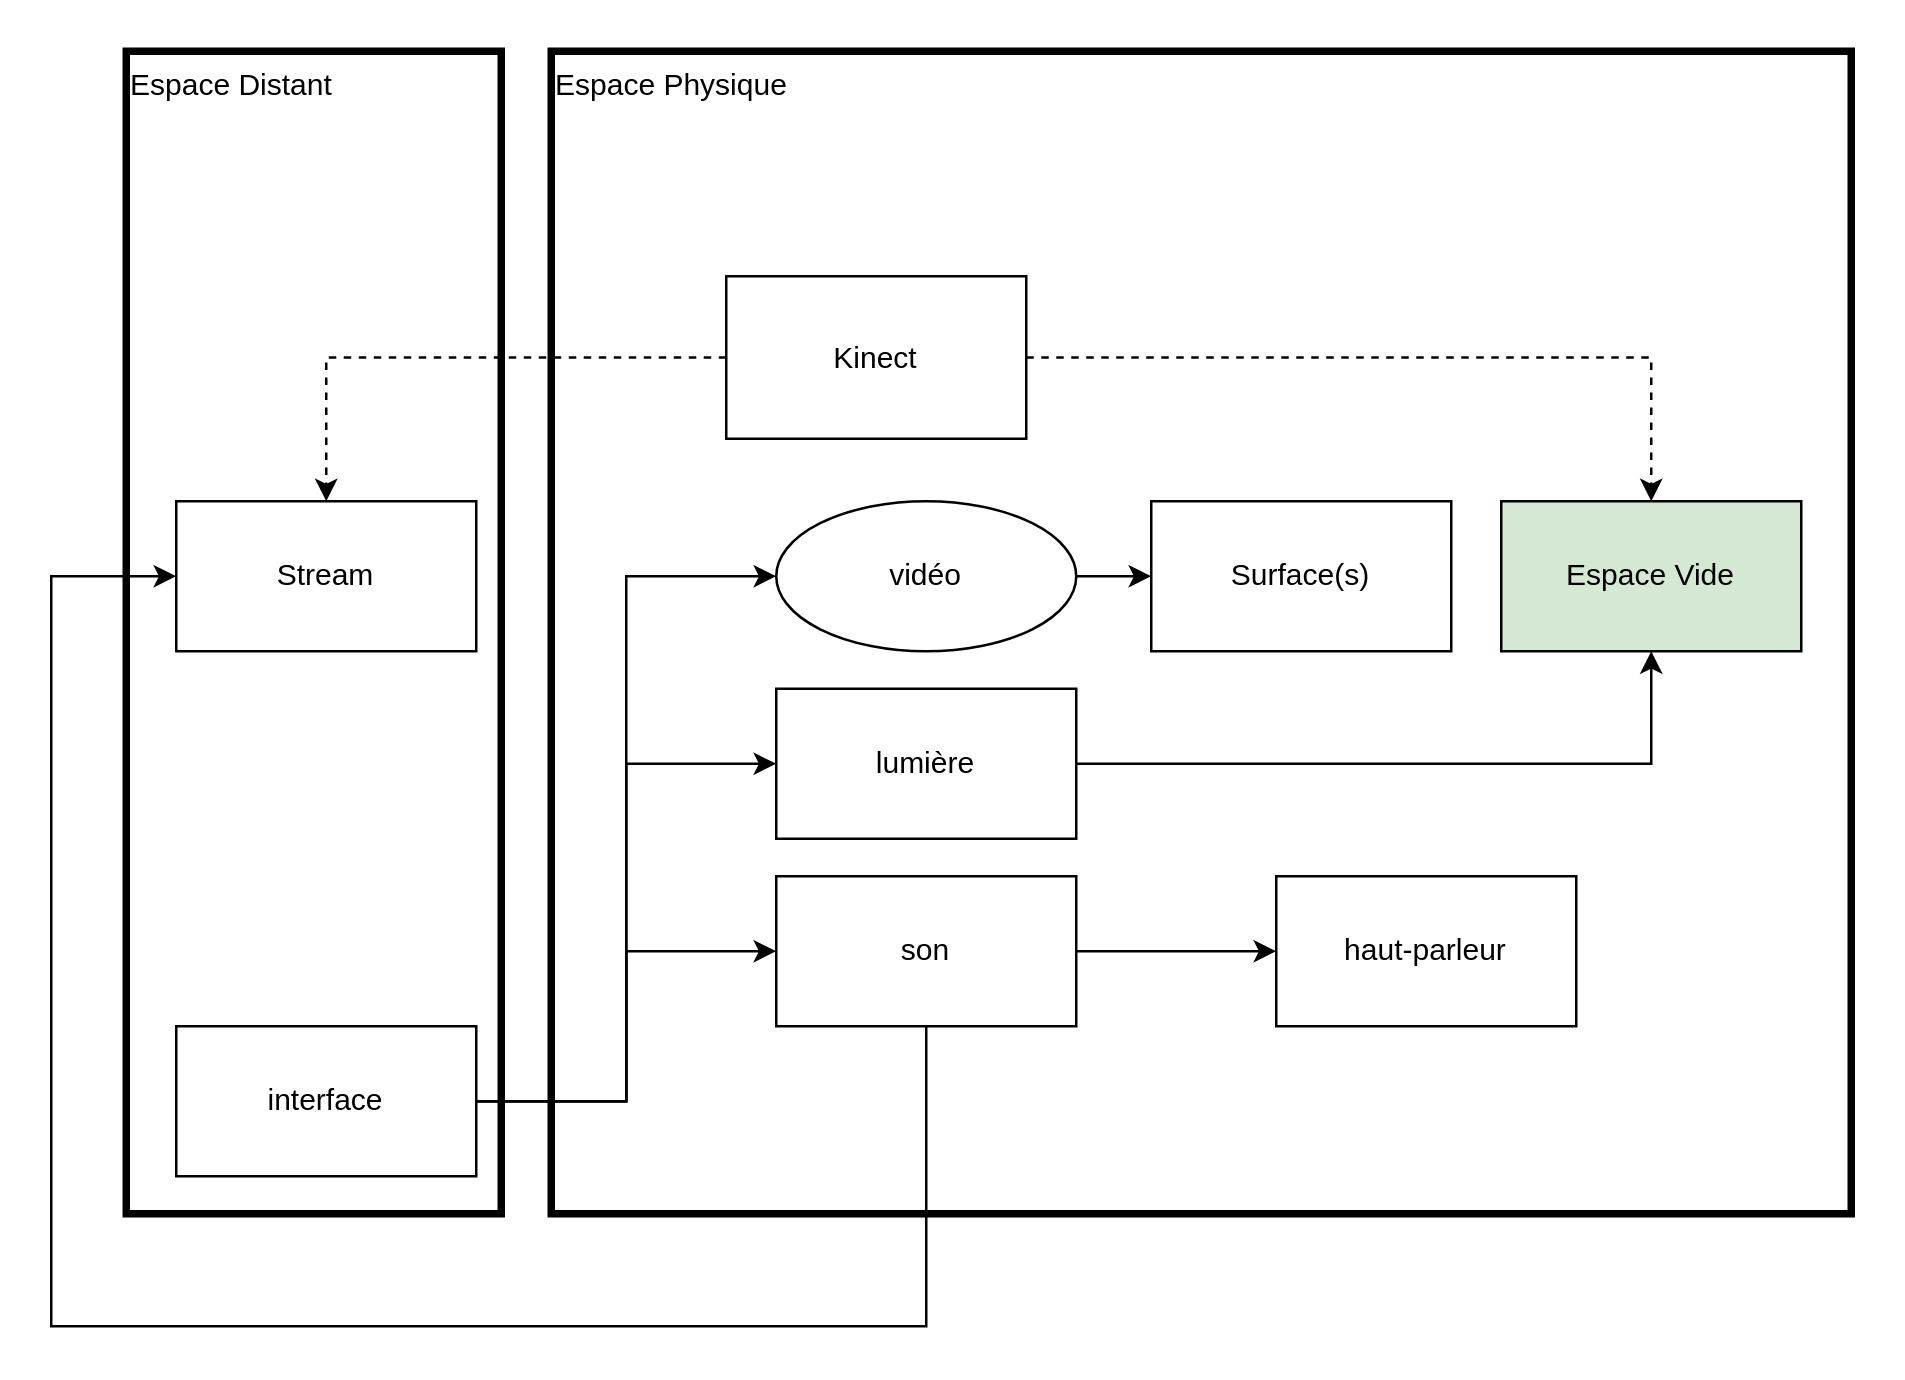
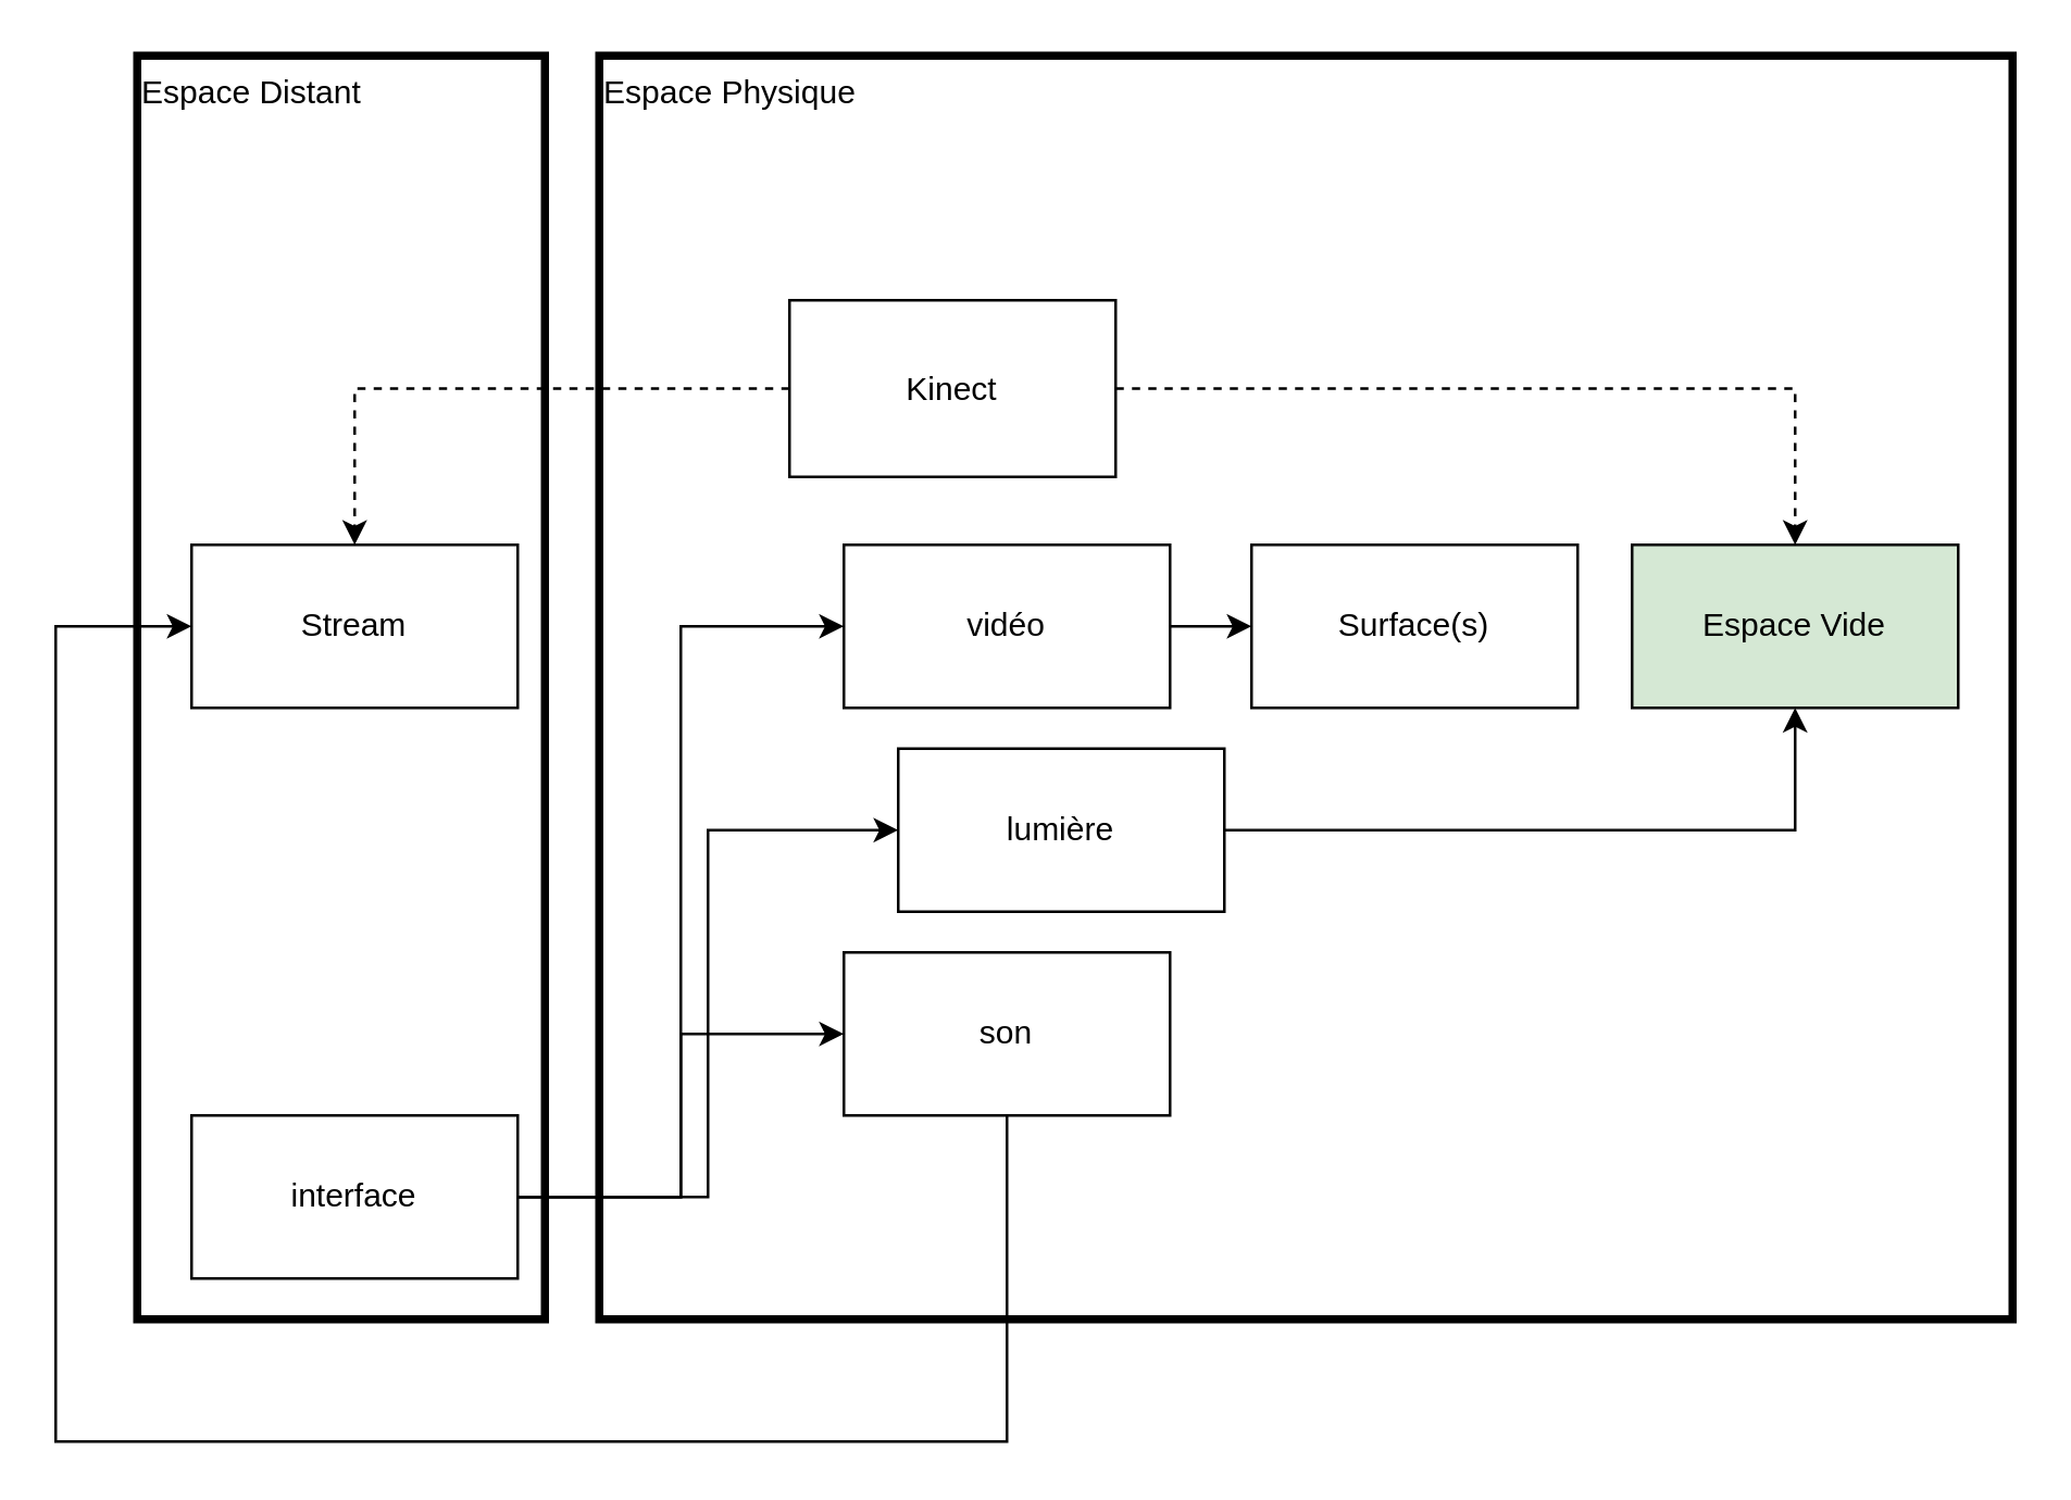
  <mxCell id="0" />
  <mxCell id="1" parent="0" />
  <mxCell id="2" value="Espace Distant" style="rounded=0;whiteSpace=wrap;html=1;fillColor=none;align=left;verticalAlign=top;strokeWidth=3;" parent="1" vertex="1"><mxGeometry x="50" y="20" width="150" height="465" as="geometry" /></mxCell>
  <mxCell id="3" value="Espace Physique" style="rounded=0;whiteSpace=wrap;html=1;fillColor=none;align=left;verticalAlign=top;strokeWidth=3;" parent="1" vertex="1"><mxGeometry x="220" y="20" width="520" height="465" as="geometry" /></mxCell>
  <mxCell id="4" style="edgeStyle=orthogonalEdgeStyle;rounded=0;orthogonalLoop=1;jettySize=auto;html=1;dashed=1;" parent="1" source="6" target="12" edge="1"><mxGeometry relative="1" as="geometry" /></mxCell>
  <mxCell id="5" style="edgeStyle=orthogonalEdgeStyle;rounded=0;orthogonalLoop=1;jettySize=auto;html=1;entryX=0.5;entryY=0;entryDx=0;entryDy=0;dashed=1;" parent="1" source="6" target="21" edge="1"><mxGeometry relative="1" as="geometry" /></mxCell>
  <mxCell id="6" value="Kinect" style="rounded=0;whiteSpace=wrap;html=1;fillColor=none;" parent="1" vertex="1"><mxGeometry x="290" y="110" width="120" height="65" as="geometry" /></mxCell>
  <mxCell id="7" value="Surface(s)" style="rounded=0;whiteSpace=wrap;html=1;fillColor=none;" parent="1" vertex="1"><mxGeometry x="460" y="200" width="120" height="60" as="geometry" /></mxCell>
  <mxCell id="8" style="edgeStyle=orthogonalEdgeStyle;rounded=0;orthogonalLoop=1;jettySize=auto;html=1;" parent="1" source="9" target="7" edge="1"><mxGeometry relative="1" as="geometry" /></mxCell>
- <mxCell id="9" value="vidéo" style="ellipse;whiteSpace=wrap;html=1;fillColor=none;" parent="1" vertex="1"><mxGeometry x="310" y="200" width="120" height="60" as="geometry" /></mxCell>
+ <mxCell id="9" value="vidéo" style="rounded=0;whiteSpace=wrap;html=1;fillColor=none;" parent="1" vertex="1"><mxGeometry x="310" y="200" width="120" height="60" as="geometry" /></mxCell>
  <mxCell id="10" style="edgeStyle=orthogonalEdgeStyle;rounded=0;orthogonalLoop=1;jettySize=auto;html=1;entryX=0.5;entryY=1;entryDx=0;entryDy=0;" parent="1" source="11" target="21" edge="1"><mxGeometry relative="1" as="geometry" /></mxCell>
- <mxCell id="11" value="lumière" style="rounded=0;whiteSpace=wrap;html=1;fillColor=none;" parent="1" vertex="1"><mxGeometry x="310" y="275" width="120" height="60" as="geometry" /></mxCell>
+ <mxCell id="11" value="lumière" style="rounded=0;whiteSpace=wrap;html=1;fillColor=none;" parent="1" vertex="1"><mxGeometry x="330" y="275" width="120" height="60" as="geometry" /></mxCell>
  <mxCell id="12" value="Stream" style="rounded=0;whiteSpace=wrap;html=1;fillColor=none;" parent="1" vertex="1"><mxGeometry x="70" y="200" width="120" height="60" as="geometry" /></mxCell>
  <mxCell id="13" style="edgeStyle=orthogonalEdgeStyle;rounded=0;orthogonalLoop=1;jettySize=auto;html=1;entryX=0;entryY=0.5;entryDx=0;entryDy=0;" parent="1" source="16" target="9" edge="1"><mxGeometry relative="1" as="geometry" /></mxCell>
  <mxCell id="14" style="edgeStyle=orthogonalEdgeStyle;rounded=0;orthogonalLoop=1;jettySize=auto;html=1;entryX=0;entryY=0.5;entryDx=0;entryDy=0;" parent="1" source="16" target="11" edge="1"><mxGeometry relative="1" as="geometry" /></mxCell>
  <mxCell id="15" style="edgeStyle=orthogonalEdgeStyle;rounded=0;orthogonalLoop=1;jettySize=auto;html=1;" parent="1" source="16" target="19" edge="1"><mxGeometry relative="1" as="geometry" /></mxCell>
  <mxCell id="16" value="interface" style="rounded=0;whiteSpace=wrap;html=1;fillColor=none;align=center;" parent="1" vertex="1"><mxGeometry x="70" y="410" width="120" height="60" as="geometry" /></mxCell>
- <mxCell id="17" style="edgeStyle=orthogonalEdgeStyle;rounded=0;orthogonalLoop=1;jettySize=auto;html=1;" parent="1" source="19" target="20" edge="1"><mxGeometry relative="1" as="geometry" /></mxCell>
  <mxCell id="18" style="edgeStyle=orthogonalEdgeStyle;rounded=0;orthogonalLoop=1;jettySize=auto;html=1;" parent="1" source="19" target="12" edge="1"><mxGeometry relative="1" as="geometry"><Array as="points"><mxPoint x="370" y="530" /><mxPoint x="20" y="530" /><mxPoint x="20" y="230" /></Array></mxGeometry></mxCell>
  <mxCell id="19" value="son" style="rounded=0;whiteSpace=wrap;html=1;fillColor=none;" parent="1" vertex="1"><mxGeometry x="310" y="350" width="120" height="60" as="geometry" /></mxCell>
- <mxCell id="20" value="haut-parleur" style="rounded=0;whiteSpace=wrap;html=1;fillColor=none;" parent="1" vertex="1"><mxGeometry x="510" y="350" width="120" height="60" as="geometry" /></mxCell>
  <mxCell id="21" value="Espace Vide" style="rounded=0;whiteSpace=wrap;html=1;fillColor=#d5e8d4;" vertex="1" parent="1"><mxGeometry x="600" y="200" width="120" height="60" as="geometry" /></mxCell>
